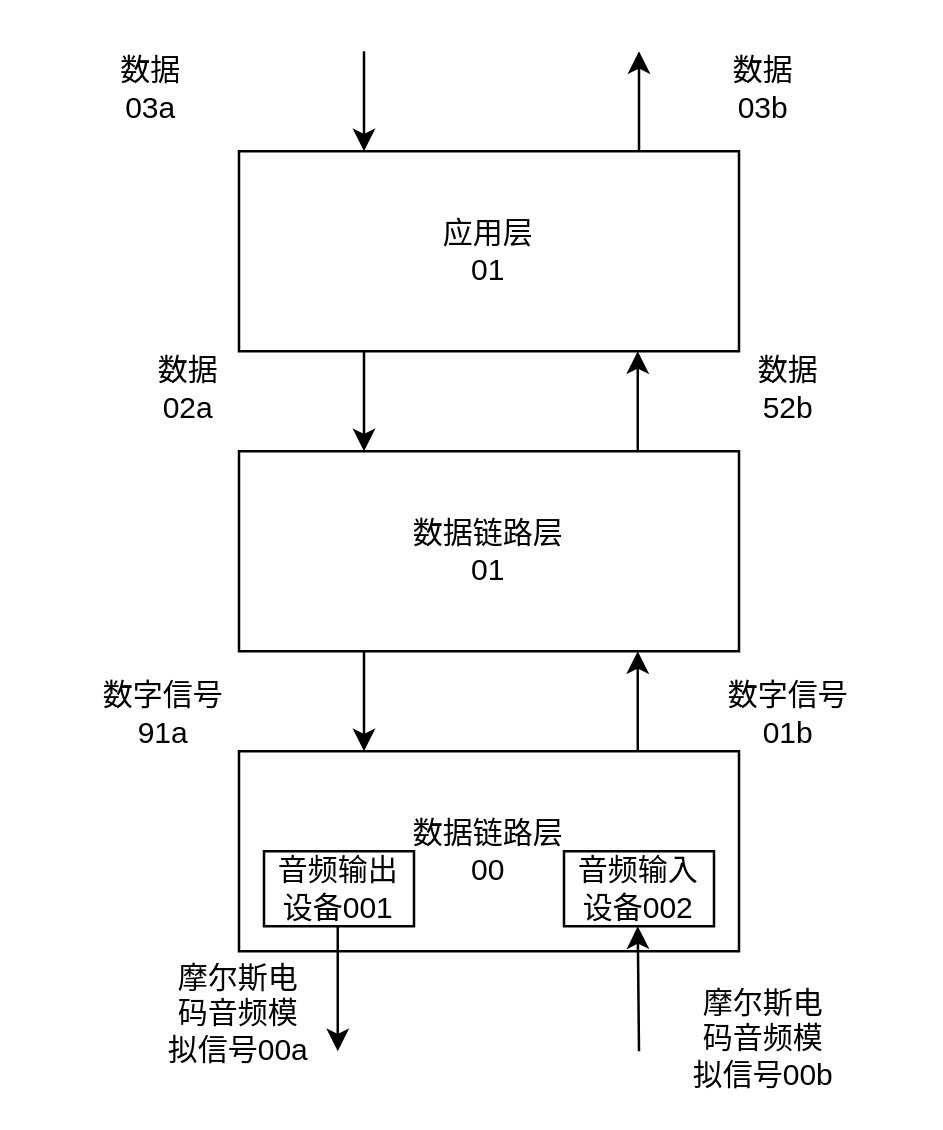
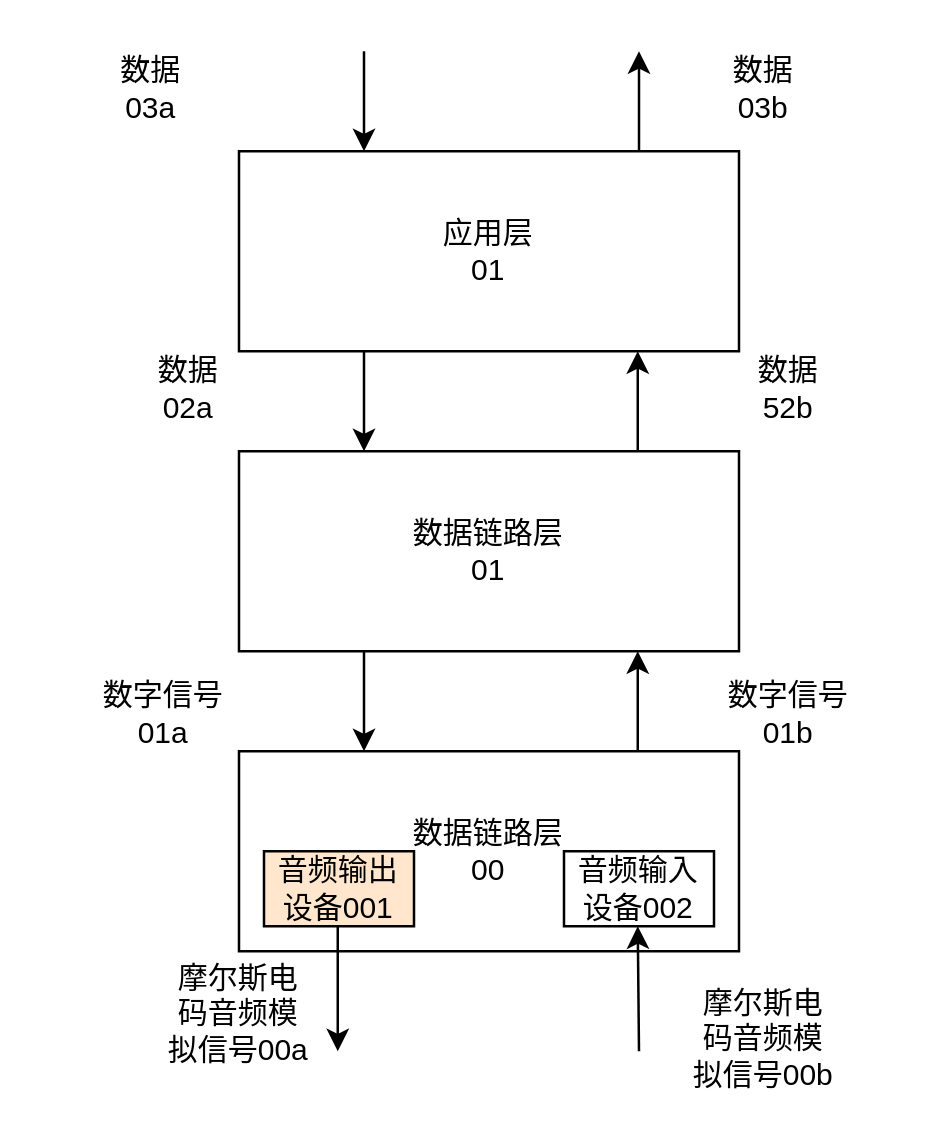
  <mxCell id="0" />
  <mxCell id="1" parent="0" />
  <mxCell id="2" value="数据链路层&lt;br&gt;00" style="rounded=0;whiteSpace=wrap;html=1;" parent="1" vertex="1"><mxGeometry x="95" y="300" width="200" height="80" as="geometry" /></mxCell>
  <mxCell id="3" value="音频输入设备002" style="rounded=0;whiteSpace=wrap;html=1;" parent="1" vertex="1"><mxGeometry x="225" y="340" width="60" height="30" as="geometry" /></mxCell>
- <mxCell id="4" value="音频输出设备001" style="rounded=0;whiteSpace=wrap;html=1;" parent="1" vertex="1"><mxGeometry x="105" y="340" width="60" height="30" as="geometry" /></mxCell>
+ <mxCell id="4" value="音频输出设备001" style="rounded=0;whiteSpace=wrap;html=1;fillColor=#ffe6cc;" parent="1" vertex="1"><mxGeometry x="105" y="340" width="60" height="30" as="geometry" /></mxCell>
  <mxCell id="5" value="数据链路层&lt;br&gt;01" style="rounded=0;whiteSpace=wrap;html=1;" parent="1" vertex="1"><mxGeometry x="95" y="180" width="200" height="80" as="geometry" /></mxCell>
  <mxCell id="6" value="应用层&lt;br&gt;01" style="rounded=0;whiteSpace=wrap;html=1;" parent="1" vertex="1"><mxGeometry x="95" y="60" width="200" height="80" as="geometry" /></mxCell>
  <mxCell id="7" value="" style="endArrow=classic;html=1;rounded=0;" parent="1" edge="1"><mxGeometry width="50" height="50" relative="1" as="geometry"><mxPoint x="255" y="60" as="sourcePoint" /><mxPoint x="255" y="20" as="targetPoint" /></mxGeometry></mxCell>
  <mxCell id="8" value="" style="endArrow=classic;html=1;rounded=0;entryX=0.25;entryY=0;entryDx=0;entryDy=0;" parent="1" target="6" edge="1"><mxGeometry width="50" height="50" relative="1" as="geometry"><mxPoint x="145" y="20" as="sourcePoint" /><mxPoint x="185" y="-30" as="targetPoint" /></mxGeometry></mxCell>
  <mxCell id="9" value="" style="endArrow=classic;html=1;rounded=0;" parent="1" edge="1"><mxGeometry width="50" height="50" relative="1" as="geometry"><mxPoint x="254.5" y="180" as="sourcePoint" /><mxPoint x="254.5" y="140" as="targetPoint" /></mxGeometry></mxCell>
  <mxCell id="10" value="" style="endArrow=classic;html=1;rounded=0;entryX=0.25;entryY=0;entryDx=0;entryDy=0;exitX=0.25;exitY=1;exitDx=0;exitDy=0;" parent="1" source="6" target="5" edge="1"><mxGeometry width="50" height="50" relative="1" as="geometry"><mxPoint x="134.5" y="140" as="sourcePoint" /><mxPoint x="135.7" y="178.24" as="targetPoint" /></mxGeometry></mxCell>
  <mxCell id="11" value="" style="endArrow=classic;html=1;rounded=0;" parent="1" edge="1"><mxGeometry width="50" height="50" relative="1" as="geometry"><mxPoint x="254.5" y="300" as="sourcePoint" /><mxPoint x="254.5" y="260" as="targetPoint" /></mxGeometry></mxCell>
  <mxCell id="12" value="" style="endArrow=classic;html=1;rounded=0;entryX=0.25;entryY=0;entryDx=0;entryDy=0;exitX=0.25;exitY=1;exitDx=0;exitDy=0;" parent="1" edge="1"><mxGeometry width="50" height="50" relative="1" as="geometry"><mxPoint x="145" y="260" as="sourcePoint" /><mxPoint x="145" y="300" as="targetPoint" /></mxGeometry></mxCell>
  <mxCell id="13" value="" style="endArrow=classic;html=1;rounded=0;" parent="1" edge="1"><mxGeometry width="50" height="50" relative="1" as="geometry"><mxPoint x="255" y="420" as="sourcePoint" /><mxPoint x="254.5" y="370" as="targetPoint" /></mxGeometry></mxCell>
  <mxCell id="14" value="" style="endArrow=classic;html=1;rounded=0;exitX=0.25;exitY=1;exitDx=0;exitDy=0;" parent="1" edge="1"><mxGeometry width="50" height="50" relative="1" as="geometry"><mxPoint x="134.5" y="370" as="sourcePoint" /><mxPoint x="134.5" y="420" as="targetPoint" /></mxGeometry></mxCell>
- <mxCell id="15" value="数字信号&lt;br&gt;91a" style="text;html=1;strokeColor=none;fillColor=none;align=center;verticalAlign=middle;whiteSpace=wrap;rounded=0;" parent="1" vertex="1"><mxGeometry x="25" y="270" width="80" height="30" as="geometry" /></mxCell>
+ <mxCell id="15" value="数字信号&lt;br&gt;01a" style="text;html=1;strokeColor=none;fillColor=none;align=center;verticalAlign=middle;whiteSpace=wrap;rounded=0;" parent="1" vertex="1"><mxGeometry x="25" y="270" width="80" height="30" as="geometry" /></mxCell>
  <mxCell id="16" value="摩尔斯电码音频模拟信号00a" style="text;html=1;strokeColor=none;fillColor=none;align=center;verticalAlign=middle;whiteSpace=wrap;rounded=0;" parent="1" vertex="1"><mxGeometry x="65" y="390" width="60" height="30" as="geometry" /></mxCell>
  <mxCell id="17" value="摩尔斯电码音频模拟信号00b" style="text;html=1;strokeColor=none;fillColor=none;align=center;verticalAlign=middle;whiteSpace=wrap;rounded=0;" parent="1" vertex="1"><mxGeometry x="275" y="400" width="60" height="30" as="geometry" /></mxCell>
  <mxCell id="18" value="数字信号&lt;br&gt;01b" style="text;html=1;strokeColor=none;fillColor=none;align=center;verticalAlign=middle;whiteSpace=wrap;rounded=0;" parent="1" vertex="1"><mxGeometry x="275" y="270" width="80" height="30" as="geometry" /></mxCell>
  <mxCell id="19" value="数据&lt;br&gt;02a" style="text;html=1;strokeColor=none;fillColor=none;align=center;verticalAlign=middle;whiteSpace=wrap;rounded=0;" parent="1" vertex="1"><mxGeometry x="35" y="140" width="80" height="30" as="geometry" /></mxCell>
  <mxCell id="20" value="数据&lt;br&gt;52b" style="text;html=1;strokeColor=none;fillColor=none;align=center;verticalAlign=middle;whiteSpace=wrap;rounded=0;" parent="1" vertex="1"><mxGeometry x="275" y="140" width="80" height="30" as="geometry" /></mxCell>
  <mxCell id="21" value="数据&lt;br&gt;03a" style="text;html=1;strokeColor=none;fillColor=none;align=center;verticalAlign=middle;whiteSpace=wrap;rounded=0;" parent="1" vertex="1"><mxGeometry x="20" y="20" width="80" height="30" as="geometry" /></mxCell>
  <mxCell id="22" value="数据&lt;br&gt;03b" style="text;html=1;strokeColor=none;fillColor=none;align=center;verticalAlign=middle;whiteSpace=wrap;rounded=0;" parent="1" vertex="1"><mxGeometry x="265" y="20" width="80" height="30" as="geometry" /></mxCell>
